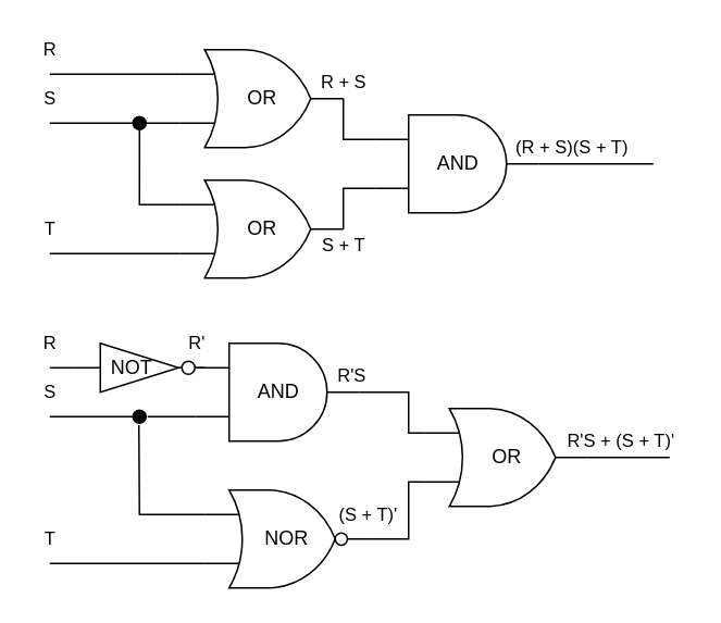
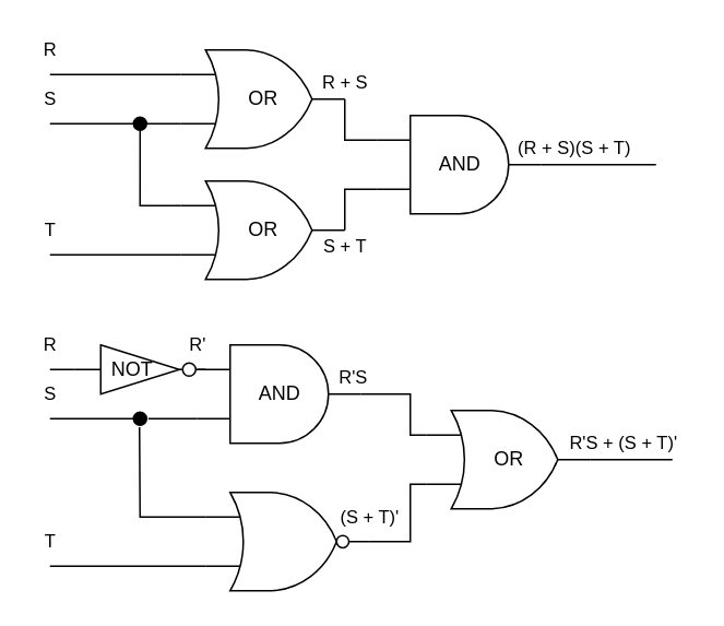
  <mxCell id="0" />
  <mxCell id="1" parent="0" />
  <mxCell id="2" value="" style="verticalLabelPosition=bottom;shadow=0;dashed=0;align=center;html=1;verticalAlign=top;shape=mxgraph.electrical.logic_gates.logic_gate;operation=or;fontSize=11;strokeWidth=1;" vertex="1" parent="1"><mxGeometry x="110" y="30" width="100" height="60" as="geometry" /></mxCell>
  <mxCell id="3" value="" style="endArrow=none;html=1;fontSize=11;strokeWidth=1;entryX=0;entryY=0.25;entryDx=0;entryDy=0;entryPerimeter=0;" edge="1" parent="1" target="2"><mxGeometry width="50" height="50" relative="1" as="geometry"><mxPoint x="30" y="45" as="sourcePoint" /><mxPoint x="140" y="40" as="targetPoint" /></mxGeometry></mxCell>
  <mxCell id="4" value="" style="endArrow=none;html=1;fontSize=11;strokeWidth=1;entryX=0;entryY=0.75;entryDx=0;entryDy=0;entryPerimeter=0;" edge="1" parent="1" target="2"><mxGeometry width="50" height="50" relative="1" as="geometry"><mxPoint x="30" y="75" as="sourcePoint" /><mxPoint x="150" y="70" as="targetPoint" /></mxGeometry></mxCell>
  <mxCell id="5" value="R" style="text;html=1;align=center;verticalAlign=middle;resizable=0;points=[];autosize=1;strokeColor=none;fontSize=11;" vertex="1" parent="1"><mxGeometry x="20" y="20" width="20" height="20" as="geometry" /></mxCell>
  <mxCell id="6" value="S" style="text;html=1;align=center;verticalAlign=middle;resizable=0;points=[];autosize=1;strokeColor=none;fontSize=11;" vertex="1" parent="1"><mxGeometry x="20" y="50" width="20" height="20" as="geometry" /></mxCell>
  <mxCell id="7" value="" style="verticalLabelPosition=bottom;shadow=0;dashed=0;align=center;html=1;verticalAlign=top;shape=mxgraph.electrical.logic_gates.logic_gate;operation=or;fontSize=11;strokeWidth=1;" vertex="1" parent="1"><mxGeometry x="110" y="110" width="100" height="60" as="geometry" /></mxCell>
  <mxCell id="8" value="" style="endArrow=none;html=1;fontSize=11;strokeWidth=1;entryX=0;entryY=0.75;entryDx=0;entryDy=0;entryPerimeter=0;" edge="1" parent="1" target="7"><mxGeometry width="50" height="50" relative="1" as="geometry"><mxPoint x="30" y="155" as="sourcePoint" /><mxPoint x="100" y="160" as="targetPoint" /></mxGeometry></mxCell>
  <mxCell id="9" value="T" style="text;html=1;align=center;verticalAlign=middle;resizable=0;points=[];autosize=1;strokeColor=none;fontSize=11;" vertex="1" parent="1"><mxGeometry x="20" y="130" width="20" height="20" as="geometry" /></mxCell>
  <mxCell id="10" value="" style="verticalLabelPosition=bottom;shadow=0;dashed=0;align=center;html=1;verticalAlign=top;shape=mxgraph.electrical.logic_gates.inverting_contact;fontSize=11;strokeWidth=1;fillColor=#000000;" vertex="1" parent="1"><mxGeometry x="80" y="70" width="10" height="10" as="geometry" /></mxCell>
  <mxCell id="11" value="" style="endArrow=none;html=1;fontSize=11;strokeWidth=1;entryX=0.503;entryY=0.886;entryDx=0;entryDy=0;entryPerimeter=0;exitX=0;exitY=0.25;exitDx=0;exitDy=0;exitPerimeter=0;rounded=0;" edge="1" parent="1" source="7" target="10"><mxGeometry width="50" height="50" relative="1" as="geometry"><mxPoint x="70" y="140" as="sourcePoint" /><mxPoint x="120" y="90" as="targetPoint" /><Array as="points"><mxPoint x="85" y="125" /></Array></mxGeometry></mxCell>
  <mxCell id="12" value="" style="verticalLabelPosition=bottom;shadow=0;dashed=0;align=center;html=1;verticalAlign=top;shape=mxgraph.electrical.logic_gates.logic_gate;operation=and;fontSize=11;strokeWidth=1;fillColor=none;" vertex="1" parent="1"><mxGeometry x="230" y="70" width="100" height="60" as="geometry" /></mxCell>
  <mxCell id="13" value="" style="endArrow=none;html=1;fontSize=11;strokeWidth=1;entryX=1;entryY=0.5;entryDx=0;entryDy=0;entryPerimeter=0;exitX=0;exitY=0.25;exitDx=0;exitDy=0;exitPerimeter=0;rounded=0;" edge="1" parent="1" source="12" target="2"><mxGeometry width="50" height="50" relative="1" as="geometry"><mxPoint x="210" y="90" as="sourcePoint" /><mxPoint x="250" y="70" as="targetPoint" /><Array as="points"><mxPoint x="210" y="85" /></Array></mxGeometry></mxCell>
  <mxCell id="14" value="" style="endArrow=none;html=1;fontSize=11;strokeWidth=1;entryX=1;entryY=0.5;entryDx=0;entryDy=0;entryPerimeter=0;exitX=0;exitY=0.75;exitDx=0;exitDy=0;exitPerimeter=0;rounded=0;" edge="1" parent="1" source="12" target="7"><mxGeometry width="50" height="50" relative="1" as="geometry"><mxPoint x="260" y="95" as="sourcePoint" /><mxPoint x="220" y="70" as="targetPoint" /><Array as="points"><mxPoint x="210" y="115" /></Array></mxGeometry></mxCell>
  <mxCell id="15" value="R + S" style="text;html=1;align=center;verticalAlign=middle;resizable=0;points=[];autosize=1;strokeColor=none;fontSize=11;" vertex="1" parent="1"><mxGeometry x="190" y="40" width="40" height="20" as="geometry" /></mxCell>
  <mxCell id="16" value="S + T" style="text;html=1;align=center;verticalAlign=middle;resizable=0;points=[];autosize=1;strokeColor=none;fontSize=11;" vertex="1" parent="1"><mxGeometry x="190" y="140" width="40" height="20" as="geometry" /></mxCell>
  <mxCell id="17" value="(R + S)(S + T)" style="text;html=1;align=center;verticalAlign=middle;resizable=0;points=[];autosize=1;strokeColor=none;fontSize=11;" vertex="1" parent="1"><mxGeometry x="310" y="80" width="80" height="20" as="geometry" /></mxCell>
  <mxCell id="18" value="" style="endArrow=none;html=1;fontSize=11;strokeWidth=1;exitX=1;exitY=0.5;exitDx=0;exitDy=0;exitPerimeter=0;" edge="1" parent="1" source="12"><mxGeometry width="50" height="50" relative="1" as="geometry"><mxPoint x="350" y="130" as="sourcePoint" /><mxPoint x="400" y="100" as="targetPoint" /></mxGeometry></mxCell>
  <mxCell id="19" value="" style="endArrow=none;html=1;fontSize=11;strokeWidth=1;entryX=0;entryY=0.5;entryDx=0;entryDy=0;" edge="1" parent="1" target="25"><mxGeometry width="50" height="50" relative="1" as="geometry"><mxPoint x="30" y="225" as="sourcePoint" /><mxPoint x="110" y="225" as="targetPoint" /></mxGeometry></mxCell>
  <mxCell id="20" value="" style="endArrow=none;html=1;fontSize=11;strokeWidth=1;entryX=0;entryY=0.75;entryDx=0;entryDy=0;entryPerimeter=0;startArrow=none;" edge="1" parent="1" source="30" target="27"><mxGeometry width="50" height="50" relative="1" as="geometry"><mxPoint x="30" y="255" as="sourcePoint" /><mxPoint x="110" y="255" as="targetPoint" /></mxGeometry></mxCell>
  <mxCell id="21" value="R" style="text;html=1;align=center;verticalAlign=middle;resizable=0;points=[];autosize=1;strokeColor=none;fontSize=11;" vertex="1" parent="1"><mxGeometry x="20" y="200" width="20" height="20" as="geometry" /></mxCell>
  <mxCell id="22" value="S" style="text;html=1;align=center;verticalAlign=middle;resizable=0;points=[];autosize=1;strokeColor=none;fontSize=11;" vertex="1" parent="1"><mxGeometry x="20" y="230" width="20" height="20" as="geometry" /></mxCell>
  <mxCell id="23" value="" style="endArrow=none;html=1;fontSize=11;strokeWidth=1;entryX=0;entryY=0.75;entryDx=0;entryDy=0;entryPerimeter=0;" edge="1" parent="1" target="32"><mxGeometry width="50" height="50" relative="1" as="geometry"><mxPoint x="30" y="345" as="sourcePoint" /><mxPoint x="120" y="345" as="targetPoint" /></mxGeometry></mxCell>
  <mxCell id="24" value="T" style="text;html=1;align=center;verticalAlign=middle;resizable=0;points=[];autosize=1;strokeColor=none;fontSize=11;" vertex="1" parent="1"><mxGeometry x="20" y="320" width="20" height="20" as="geometry" /></mxCell>
  <mxCell id="25" value="" style="verticalLabelPosition=bottom;shadow=0;dashed=0;align=center;html=1;verticalAlign=top;shape=mxgraph.electrical.logic_gates.buffer2;fontSize=14;strokeWidth=1;fillColor=#ffffff;" vertex="1" parent="1"><mxGeometry x="45" y="210" width="80" height="30" as="geometry" /></mxCell>
  <mxCell id="26" value="" style="verticalLabelPosition=bottom;shadow=0;dashed=0;align=center;html=1;verticalAlign=top;shape=mxgraph.electrical.logic_gates.inverting_contact;fontSize=14;strokeWidth=1;fillColor=#ffffff;" vertex="1" parent="1"><mxGeometry x="110" y="220" width="10" height="10" as="geometry" /></mxCell>
  <mxCell id="27" value="" style="verticalLabelPosition=bottom;shadow=0;dashed=0;align=center;html=1;verticalAlign=top;shape=mxgraph.electrical.logic_gates.logic_gate;operation=and;fontSize=14;strokeWidth=1;fillColor=#ffffff;" vertex="1" parent="1"><mxGeometry x="120" y="210" width="100" height="60" as="geometry" /></mxCell>
  <mxCell id="28" value="R'" style="text;html=1;align=center;verticalAlign=middle;resizable=0;points=[];autosize=1;strokeColor=none;fontSize=11;" vertex="1" parent="1"><mxGeometry x="105" y="200" width="30" height="20" as="geometry" /></mxCell>
  <mxCell id="29" value="" style="endArrow=none;html=1;fontSize=14;strokeWidth=1;exitX=0.466;exitY=1.014;exitDx=0;exitDy=0;exitPerimeter=0;entryX=0;entryY=0.25;entryDx=0;entryDy=0;entryPerimeter=0;rounded=0;" edge="1" parent="1" source="30" target="32"><mxGeometry width="50" height="50" relative="1" as="geometry"><mxPoint x="80" y="280" as="sourcePoint" /><mxPoint x="120" y="315" as="targetPoint" /><Array as="points"><mxPoint x="85" y="315" /></Array></mxGeometry></mxCell>
  <mxCell id="30" value="" style="verticalLabelPosition=bottom;shadow=0;dashed=0;align=center;html=1;verticalAlign=top;shape=mxgraph.electrical.logic_gates.inverting_contact;fontSize=11;strokeWidth=1;fillColor=#000000;" vertex="1" parent="1"><mxGeometry x="80" y="250" width="10" height="10" as="geometry" /></mxCell>
  <mxCell id="31" value="" style="endArrow=none;html=1;fontSize=11;strokeWidth=1;entryX=0.1;entryY=0.5;entryDx=0;entryDy=0;entryPerimeter=0;" edge="1" parent="1" target="30"><mxGeometry width="50" height="50" relative="1" as="geometry"><mxPoint x="30" y="255" as="sourcePoint" /><mxPoint x="120" y="255" as="targetPoint" /></mxGeometry></mxCell>
  <mxCell id="32" value="" style="verticalLabelPosition=bottom;shadow=0;dashed=0;align=center;html=1;verticalAlign=top;shape=mxgraph.electrical.logic_gates.logic_gate;operation=or;negating=1;negSize=0.15;fontSize=14;strokeWidth=1;fillColor=#ffffff;" vertex="1" parent="1"><mxGeometry x="125" y="300" width="100" height="60" as="geometry" /></mxCell>
  <mxCell id="33" value="R'S" style="text;html=1;align=center;verticalAlign=middle;resizable=0;points=[];autosize=1;strokeColor=none;fontSize=11;" vertex="1" parent="1"><mxGeometry x="200" y="220" width="30" height="20" as="geometry" /></mxCell>
  <mxCell id="34" value="(S + T)'" style="text;html=1;align=center;verticalAlign=middle;resizable=0;points=[];autosize=1;strokeColor=none;fontSize=11;" vertex="1" parent="1"><mxGeometry x="200" y="305" width="50" height="20" as="geometry" /></mxCell>
  <mxCell id="35" value="" style="verticalLabelPosition=bottom;shadow=0;dashed=0;align=center;html=1;verticalAlign=top;shape=mxgraph.electrical.logic_gates.logic_gate;operation=or;fontSize=14;strokeWidth=1;fillColor=#ffffff;" vertex="1" parent="1"><mxGeometry x="260" y="250" width="100" height="60" as="geometry" /></mxCell>
  <mxCell id="36" value="" style="endArrow=none;html=1;fontSize=14;strokeWidth=1;exitX=0;exitY=0.25;exitDx=0;exitDy=0;exitPerimeter=0;entryX=1;entryY=0.5;entryDx=0;entryDy=0;entryPerimeter=0;rounded=0;" edge="1" parent="1" source="35" target="27"><mxGeometry width="50" height="50" relative="1" as="geometry"><mxPoint x="230" y="300" as="sourcePoint" /><mxPoint x="250" y="240" as="targetPoint" /><Array as="points"><mxPoint x="250" y="265" /><mxPoint x="250" y="240" /></Array></mxGeometry></mxCell>
  <mxCell id="37" value="" style="endArrow=none;html=1;fontSize=14;strokeWidth=1;exitX=0;exitY=0.75;exitDx=0;exitDy=0;exitPerimeter=0;entryX=1;entryY=0.5;entryDx=0;entryDy=0;entryPerimeter=0;rounded=0;" edge="1" parent="1" source="35" target="32"><mxGeometry width="50" height="50" relative="1" as="geometry"><mxPoint x="290" y="350" as="sourcePoint" /><mxPoint x="230" y="325" as="targetPoint" /><Array as="points"><mxPoint x="250" y="295" /><mxPoint x="250" y="330" /></Array></mxGeometry></mxCell>
  <mxCell id="38" value="" style="endArrow=none;html=1;fontSize=14;strokeWidth=1;exitX=1;exitY=0.5;exitDx=0;exitDy=0;exitPerimeter=0;" edge="1" parent="1" source="35"><mxGeometry width="50" height="50" relative="1" as="geometry"><mxPoint x="400" y="240" as="sourcePoint" /><mxPoint x="410" y="280" as="targetPoint" /></mxGeometry></mxCell>
  <mxCell id="39" value="R'S + (S + T)'" style="text;html=1;align=center;verticalAlign=middle;resizable=0;points=[];autosize=1;strokeColor=none;fontSize=11;" vertex="1" parent="1"><mxGeometry x="340" y="260" width="80" height="20" as="geometry" /></mxCell>
  <mxCell id="40" value="OR" style="text;html=1;align=center;verticalAlign=middle;resizable=0;points=[];autosize=1;strokeColor=none;fontSize=12;" vertex="1" parent="1"><mxGeometry x="145" y="50" width="30" height="20" as="geometry" /></mxCell>
  <mxCell id="41" value="OR" style="text;html=1;align=center;verticalAlign=middle;resizable=0;points=[];autosize=1;strokeColor=none;fontSize=12;" vertex="1" parent="1"><mxGeometry x="145" y="130" width="30" height="20" as="geometry" /></mxCell>
  <mxCell id="42" value="AND" style="text;html=1;align=center;verticalAlign=middle;resizable=0;points=[];autosize=1;strokeColor=none;fontSize=12;" vertex="1" parent="1"><mxGeometry x="260" y="90" width="40" height="20" as="geometry" /></mxCell>
  <mxCell id="43" value="NOT" style="text;html=1;align=center;verticalAlign=middle;resizable=0;points=[];autosize=1;strokeColor=none;fontSize=12;" vertex="1" parent="1"><mxGeometry x="60" y="215" width="40" height="20" as="geometry" /></mxCell>
  <mxCell id="44" value="AND" style="text;html=1;align=center;verticalAlign=middle;resizable=0;points=[];autosize=1;strokeColor=none;fontSize=12;" vertex="1" parent="1"><mxGeometry x="150" y="230" width="40" height="20" as="geometry" /></mxCell>
- <mxCell id="45" value="NOR" style="text;html=1;align=center;verticalAlign=middle;resizable=0;points=[];autosize=1;strokeColor=none;fontSize=12;" vertex="1" parent="1"><mxGeometry x="155" y="320" width="40" height="20" as="geometry" /></mxCell>
  <mxCell id="46" value="OR" style="text;html=1;align=center;verticalAlign=middle;resizable=0;points=[];autosize=1;strokeColor=none;fontSize=12;" vertex="1" parent="1"><mxGeometry x="295" y="270" width="30" height="20" as="geometry" /></mxCell>
